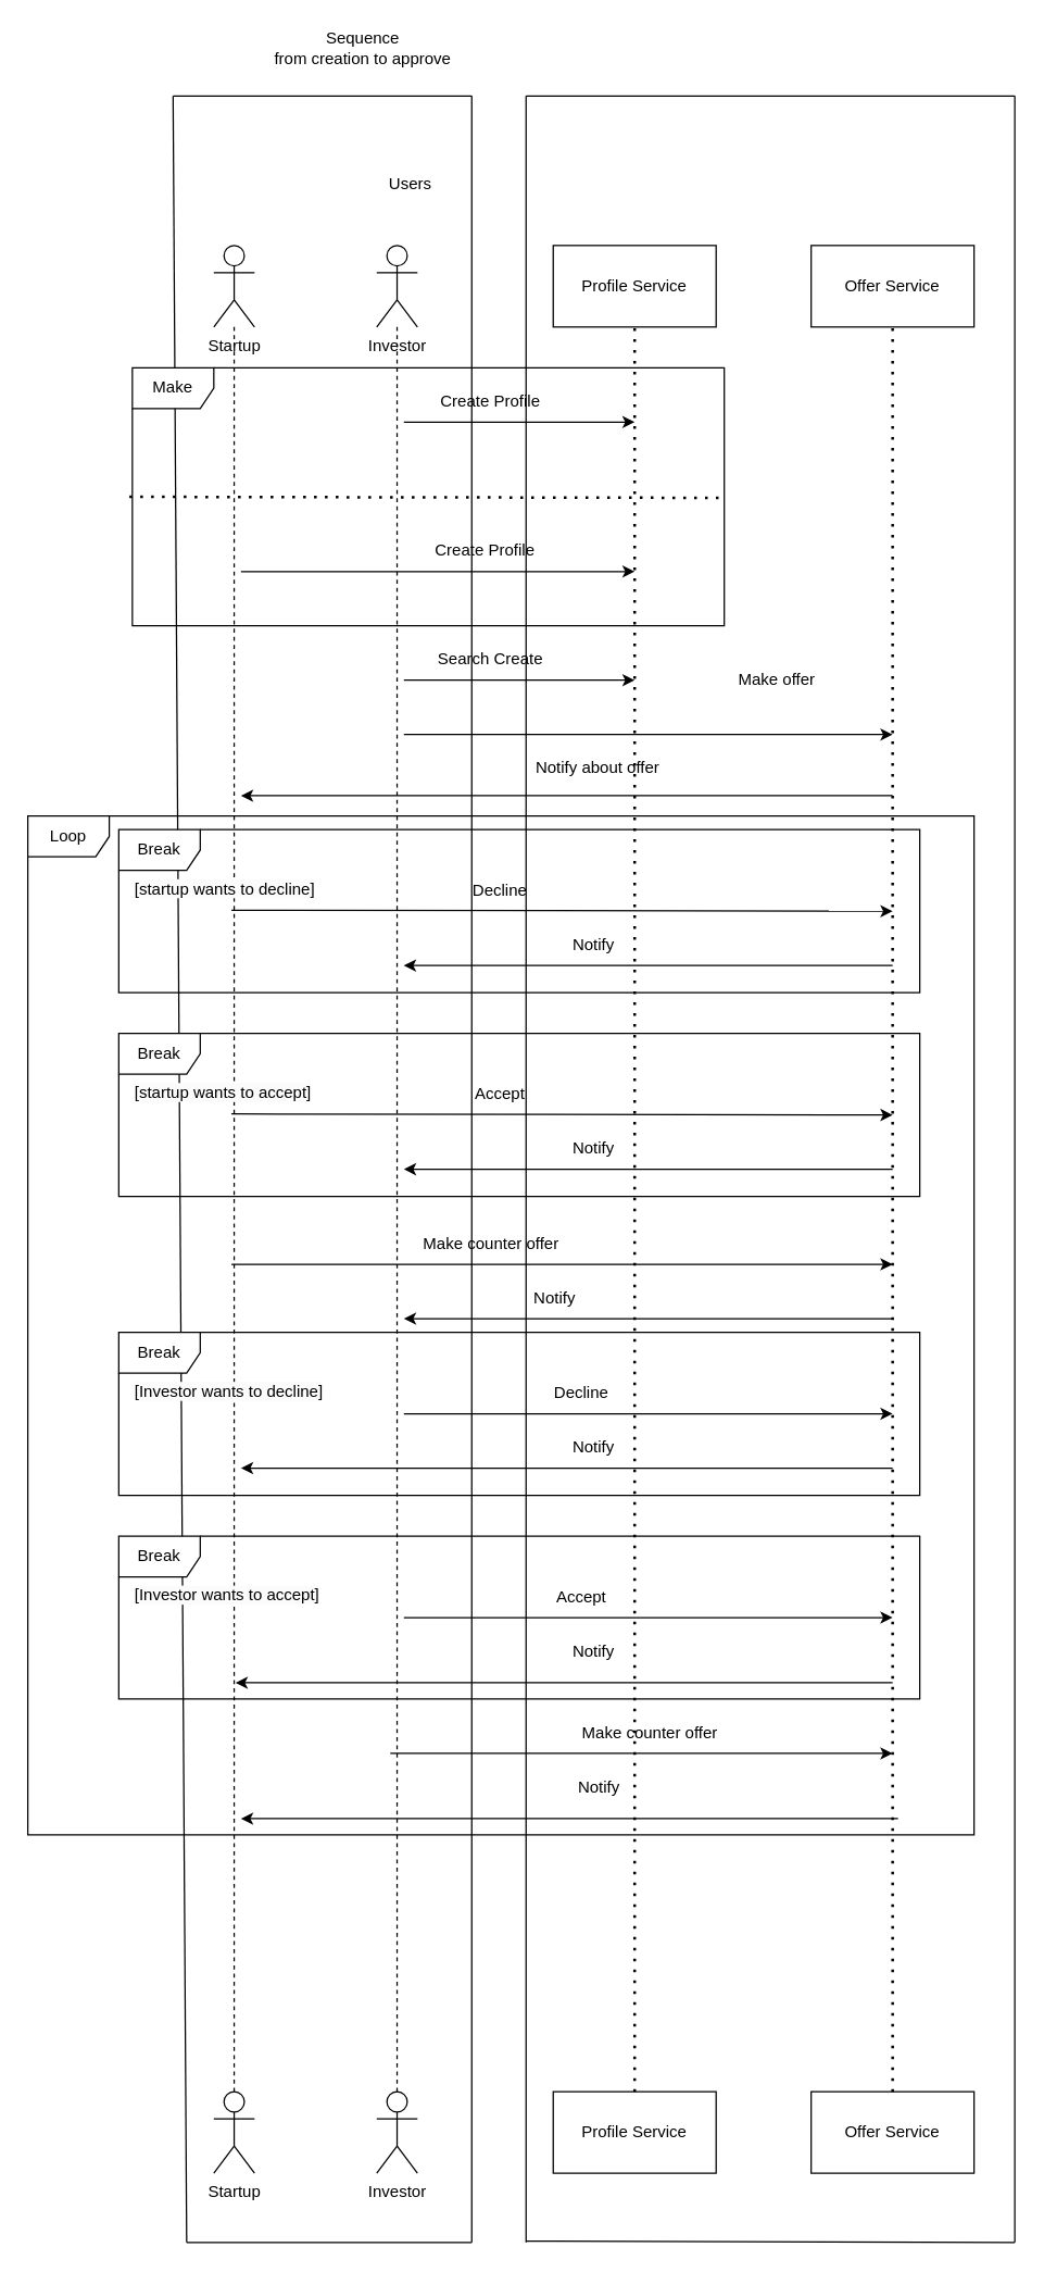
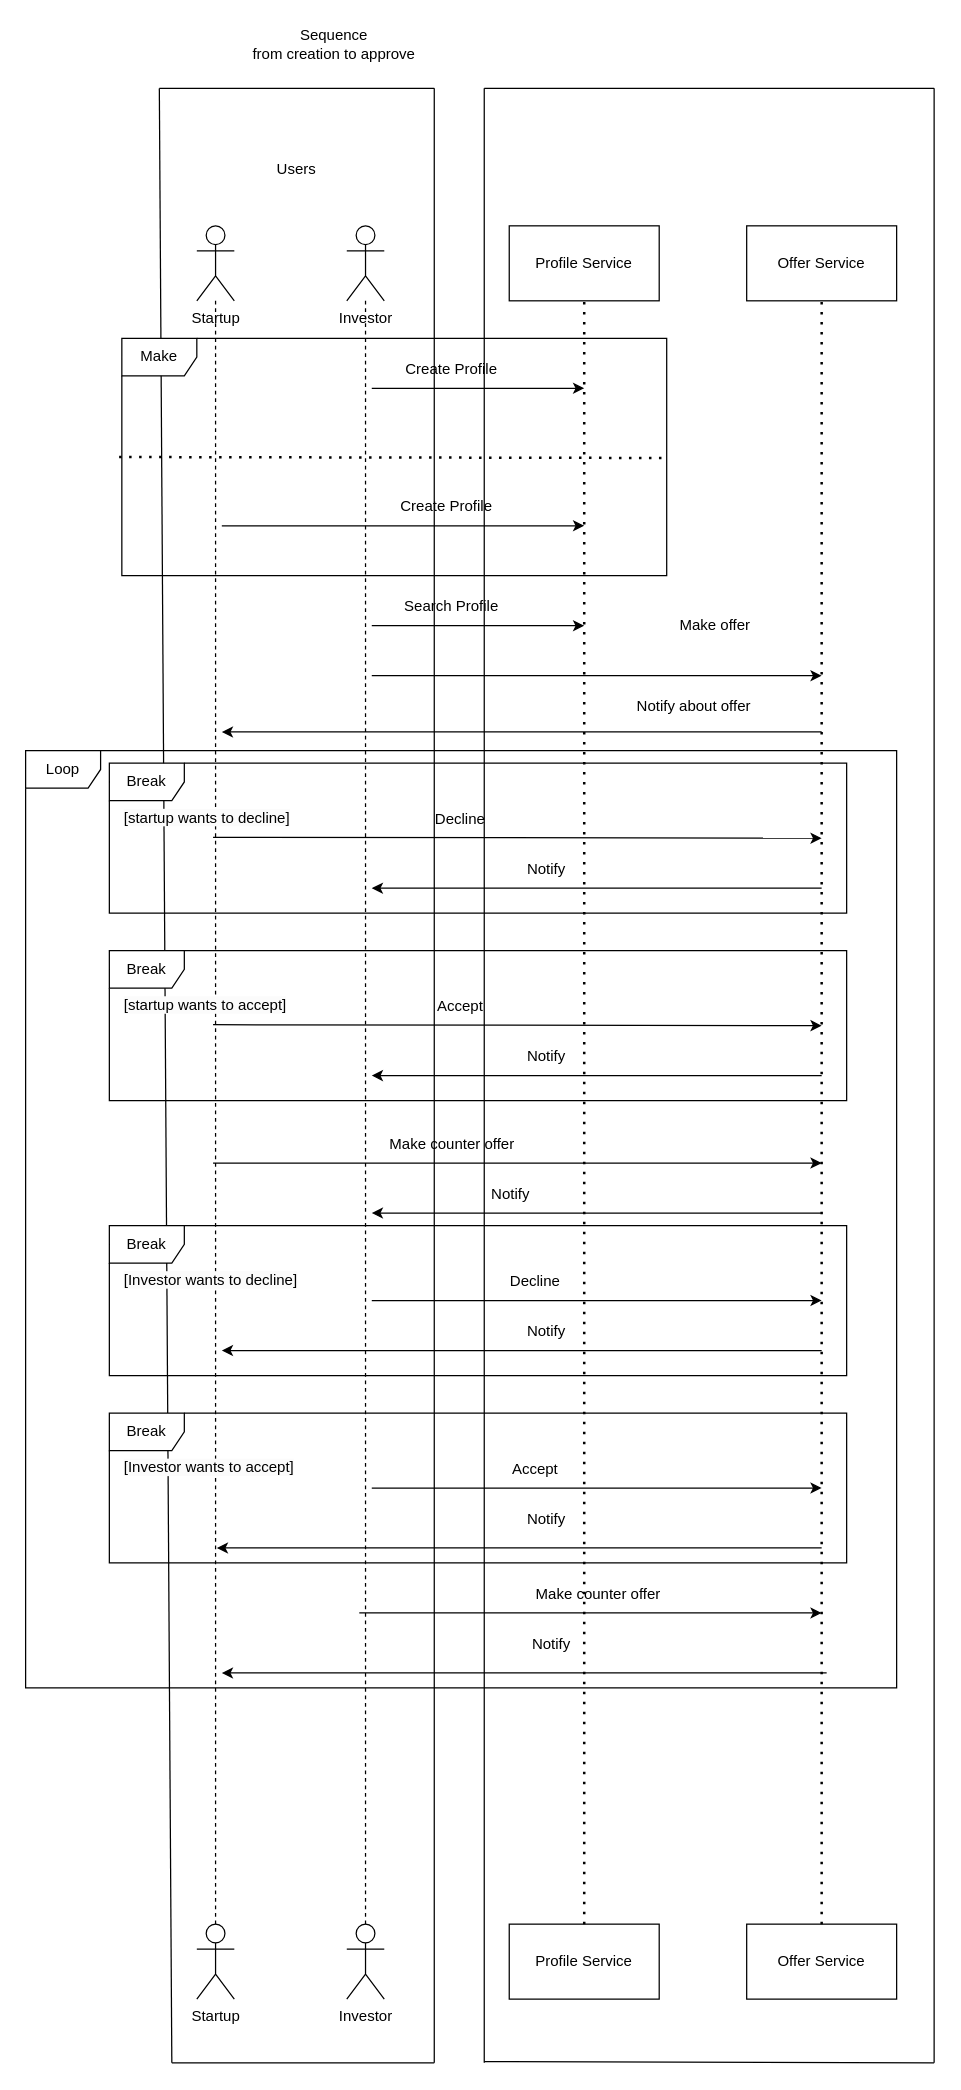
  <mxCell id="0" />
  <mxCell id="1" parent="0" />
  <mxCell id="2" value="Startup" style="shape=umlActor;verticalLabelPosition=bottom;verticalAlign=top;html=1;outlineConnect=0;" vertex="1" parent="1"><mxGeometry x="157" y="180" width="30" height="60" as="geometry" /></mxCell>
  <mxCell id="3" value="Investor" style="shape=umlActor;verticalLabelPosition=bottom;verticalAlign=top;html=1;outlineConnect=0;" vertex="1" parent="1"><mxGeometry x="277" y="180" width="30" height="60" as="geometry" /></mxCell>
- <mxCell id="4" value="Users" style="text;html=1;strokeColor=none;fillColor=none;align=center;verticalAlign=middle;whiteSpace=wrap;rounded=0;" vertex="1" parent="1"><mxGeometry x="272" y="120" width="60" height="30" as="geometry" /></mxCell>
+ <mxCell id="4" value="Users" style="text;html=1;strokeColor=none;fillColor=none;align=center;verticalAlign=middle;whiteSpace=wrap;rounded=0;" vertex="1" parent="1"><mxGeometry x="207" y="120" width="60" height="30" as="geometry" /></mxCell>
  <mxCell id="5" value="Profile Service" style="rounded=0;whiteSpace=wrap;html=1;" vertex="1" parent="1"><mxGeometry x="407" y="180" width="120" height="60" as="geometry" /></mxCell>
  <mxCell id="6" value="Offer Service" style="rounded=0;whiteSpace=wrap;html=1;" vertex="1" parent="1"><mxGeometry x="597" y="180" width="120" height="60" as="geometry" /></mxCell>
  <mxCell id="7" value="Startup" style="shape=umlActor;verticalLabelPosition=bottom;verticalAlign=top;html=1;outlineConnect=0;" vertex="1" parent="1"><mxGeometry x="157" y="1539" width="30" height="60" as="geometry" /></mxCell>
  <mxCell id="8" value="Investor" style="shape=umlActor;verticalLabelPosition=bottom;verticalAlign=top;html=1;outlineConnect=0;" vertex="1" parent="1"><mxGeometry x="277" y="1539" width="30" height="60" as="geometry" /></mxCell>
  <mxCell id="9" value="Profile Service" style="rounded=0;whiteSpace=wrap;html=1;" vertex="1" parent="1"><mxGeometry x="407" y="1539" width="120" height="60" as="geometry" /></mxCell>
  <mxCell id="10" value="Offer Service" style="rounded=0;whiteSpace=wrap;html=1;" vertex="1" parent="1"><mxGeometry x="597" y="1539" width="120" height="60" as="geometry" /></mxCell>
  <mxCell id="11" value="" style="endArrow=none;dashed=1;html=1;dashPattern=1 3;strokeWidth=2;rounded=0;entryX=0.5;entryY=1;entryDx=0;entryDy=0;exitX=0.5;exitY=0;exitDx=0;exitDy=0;" edge="1" parent="1" source="10" target="6"><mxGeometry width="50" height="50" relative="1" as="geometry"><mxPoint x="797" y="630" as="sourcePoint" /><mxPoint x="677" y="300" as="targetPoint" /></mxGeometry></mxCell>
  <mxCell id="12" value="" style="endArrow=none;dashed=1;html=1;dashPattern=1 3;strokeWidth=2;rounded=0;exitX=0.5;exitY=0;exitDx=0;exitDy=0;entryX=0.5;entryY=1;entryDx=0;entryDy=0;" edge="1" parent="1" source="9" target="5"><mxGeometry width="50" height="50" relative="1" as="geometry"><mxPoint x="747" y="620" as="sourcePoint" /><mxPoint x="797" y="570" as="targetPoint" /></mxGeometry></mxCell>
  <mxCell id="13" value="" style="endArrow=none;dashed=1;html=1;rounded=0;exitX=0.5;exitY=0;exitDx=0;exitDy=0;exitPerimeter=0;" edge="1" parent="1" source="7" target="2"><mxGeometry width="50" height="50" relative="1" as="geometry"><mxPoint x="747" y="620" as="sourcePoint" /><mxPoint x="797" y="570" as="targetPoint" /></mxGeometry></mxCell>
  <mxCell id="14" value="" style="endArrow=none;dashed=1;html=1;rounded=0;exitX=0.5;exitY=0;exitDx=0;exitDy=0;exitPerimeter=0;" edge="1" parent="1" source="8" target="3"><mxGeometry width="50" height="50" relative="1" as="geometry"><mxPoint x="327" y="850" as="sourcePoint" /><mxPoint x="797" y="570" as="targetPoint" /></mxGeometry></mxCell>
  <mxCell id="15" value="" style="endArrow=none;html=1;rounded=0;" edge="1" parent="1"><mxGeometry width="50" height="50" relative="1" as="geometry"><mxPoint x="387" y="1650" as="sourcePoint" /><mxPoint x="387" as="targetPoint" y="70" /></mxGeometry></mxCell>
  <mxCell id="16" value="" style="endArrow=none;html=1;rounded=0;" edge="1" parent="1"><mxGeometry width="50" height="50" relative="1" as="geometry"><mxPoint x="347" y="1650" as="sourcePoint" /><mxPoint x="347" as="targetPoint" y="70" /></mxGeometry></mxCell>
  <mxCell id="17" value="" style="endArrow=none;html=1;rounded=0;" edge="1" parent="1"><mxGeometry width="50" height="50" relative="1" as="geometry"><mxPoint x="387" as="sourcePoint" y="70" /><mxPoint x="747" as="targetPoint" y="70" /></mxGeometry></mxCell>
  <mxCell id="18" value="" style="endArrow=none;html=1;rounded=0;" edge="1" parent="1"><mxGeometry width="50" height="50" relative="1" as="geometry"><mxPoint x="747" as="sourcePoint" y="70" /><mxPoint x="747" y="1650" as="targetPoint" /></mxGeometry></mxCell>
  <mxCell id="19" value="" style="endArrow=none;html=1;rounded=0;" edge="1" parent="1"><mxGeometry width="50" height="50" relative="1" as="geometry"><mxPoint x="387" y="1649" as="sourcePoint" /><mxPoint x="747" y="1650" as="targetPoint" /></mxGeometry></mxCell>
  <mxCell id="20" value="" style="endArrow=none;html=1;rounded=0;" edge="1" parent="1"><mxGeometry width="50" height="50" relative="1" as="geometry"><mxPoint x="137" y="1650" as="sourcePoint" /><mxPoint x="127" as="targetPoint" y="70" /></mxGeometry></mxCell>
  <mxCell id="21" value="" style="endArrow=none;html=1;rounded=0;" edge="1" parent="1"><mxGeometry width="50" height="50" relative="1" as="geometry"><mxPoint x="127" as="sourcePoint" y="70" /><mxPoint x="347" as="targetPoint" y="70" /></mxGeometry></mxCell>
  <mxCell id="22" value="" style="endArrow=none;html=1;rounded=0;" edge="1" parent="1"><mxGeometry width="50" height="50" relative="1" as="geometry"><mxPoint x="137" y="1650" as="sourcePoint" /><mxPoint x="347" y="1650" as="targetPoint" /></mxGeometry></mxCell>
  <mxCell id="23" value="" style="endArrow=classic;html=1;rounded=0;" edge="1" parent="1"><mxGeometry width="50" height="50" relative="1" as="geometry"><mxPoint x="297" y="310" as="sourcePoint" /><mxPoint x="467" y="310" as="targetPoint" /></mxGeometry></mxCell>
  <mxCell id="24" value="Create Profile" style="text;html=1;strokeColor=none;fillColor=none;align=center;verticalAlign=middle;whiteSpace=wrap;rounded=0;" vertex="1" parent="1"><mxGeometry x="311" y="280" width="100" height="30" as="geometry" /></mxCell>
  <mxCell id="25" value="Make" style="shape=umlFrame;whiteSpace=wrap;html=1;pointerEvents=0;" vertex="1" parent="1"><mxGeometry x="97" y="270" width="436" height="190" as="geometry" /></mxCell>
  <mxCell id="26" value="" style="endArrow=none;dashed=1;html=1;dashPattern=1 3;strokeWidth=2;rounded=0;exitX=-0.005;exitY=0.5;exitDx=0;exitDy=0;exitPerimeter=0;entryX=0.998;entryY=0.504;entryDx=0;entryDy=0;entryPerimeter=0;" edge="1" parent="1" source="25" target="25"><mxGeometry width="50" height="50" relative="1" as="geometry"><mxPoint x="457" y="270" as="sourcePoint" /><mxPoint x="507" y="220" as="targetPoint" /></mxGeometry></mxCell>
  <mxCell id="27" value="" style="endArrow=classic;html=1;rounded=0;" edge="1" parent="1"><mxGeometry width="50" height="50" relative="1" as="geometry"><mxPoint x="177" y="420" as="sourcePoint" /><mxPoint x="467" y="420" as="targetPoint" /></mxGeometry></mxCell>
  <mxCell id="28" value="Create Profile" style="text;html=1;strokeColor=none;fillColor=none;align=center;verticalAlign=middle;whiteSpace=wrap;rounded=0;" vertex="1" parent="1"><mxGeometry x="307" y="390" width="100" height="30" as="geometry" /></mxCell>
  <mxCell id="29" value="" style="endArrow=classic;html=1;rounded=0;" edge="1" parent="1"><mxGeometry width="50" height="50" relative="1" as="geometry"><mxPoint x="297" y="500" as="sourcePoint" /><mxPoint x="467" y="500" as="targetPoint" /></mxGeometry></mxCell>
- <mxCell id="30" value="Search Create" style="text;html=1;strokeColor=none;fillColor=none;align=center;verticalAlign=middle;whiteSpace=wrap;rounded=0;" vertex="1" parent="1"><mxGeometry x="311" y="470" width="100" height="30" as="geometry" /></mxCell>
+ <mxCell id="30" value="Search Profile" style="text;html=1;strokeColor=none;fillColor=none;align=center;verticalAlign=middle;whiteSpace=wrap;rounded=0;" vertex="1" parent="1"><mxGeometry x="311" y="470" width="100" height="30" as="geometry" /></mxCell>
  <mxCell id="31" value="" style="endArrow=classic;html=1;rounded=0;" edge="1" parent="1"><mxGeometry width="50" height="50" relative="1" as="geometry"><mxPoint x="297" y="540" as="sourcePoint" /><mxPoint x="657" y="540" as="targetPoint" /></mxGeometry></mxCell>
  <mxCell id="32" value="Make offer" style="text;html=1;strokeColor=none;fillColor=none;align=center;verticalAlign=middle;whiteSpace=wrap;rounded=0;" vertex="1" parent="1"><mxGeometry x="522" y="485" width="100" height="30" as="geometry" /></mxCell>
  <mxCell id="33" value="" style="endArrow=classic;html=1;rounded=0;" edge="1" parent="1"><mxGeometry width="50" height="50" relative="1" as="geometry"><mxPoint x="657" y="585" as="sourcePoint" /><mxPoint x="177" y="585" as="targetPoint" /></mxGeometry></mxCell>
- <mxCell id="34" value="Notify about offer" style="text;html=1;strokeColor=none;fillColor=none;align=center;verticalAlign=middle;whiteSpace=wrap;rounded=0;" vertex="1" parent="1"><mxGeometry x="362" y="550" width="156" height="30" as="geometry" /></mxCell>
+ <mxCell id="34" value="Notify about offer" style="text;html=1;strokeColor=none;fillColor=none;align=center;verticalAlign=middle;whiteSpace=wrap;rounded=0;" vertex="1" parent="1"><mxGeometry x="477" y="550" width="156" height="30" as="geometry" /></mxCell>
  <mxCell id="35" value="&lt;span style=&quot;color: rgb(0, 0, 0); font-family: Helvetica; font-size: 12px; font-style: normal; font-variant-ligatures: normal; font-variant-caps: normal; font-weight: 400; letter-spacing: normal; orphans: 2; text-align: center; text-indent: 0px; text-transform: none; widows: 2; word-spacing: 0px; -webkit-text-stroke-width: 0px; background-color: rgb(251, 251, 251); text-decoration-thickness: initial; text-decoration-style: initial; text-decoration-color: initial; float: none; display: inline !important;&quot;&gt;[startup wants to decline]&lt;/span&gt;" style="text;whiteSpace=wrap;html=1;" vertex="1" parent="1"><mxGeometry x="97" y="640" width="220" height="40" as="geometry" /></mxCell>
  <mxCell id="36" value="" style="endArrow=classic;html=1;rounded=0;" edge="1" parent="1"><mxGeometry width="50" height="50" relative="1" as="geometry"><mxPoint x="170" y="669.29" as="sourcePoint" /><mxPoint x="657" y="670" as="targetPoint" /></mxGeometry></mxCell>
  <mxCell id="37" value="Decline" style="text;html=1;strokeColor=none;fillColor=none;align=center;verticalAlign=middle;whiteSpace=wrap;rounded=0;" vertex="1" parent="1"><mxGeometry x="338" y="640" width="60" height="30" as="geometry" /></mxCell>
  <mxCell id="38" value="Break" style="shape=umlFrame;whiteSpace=wrap;html=1;pointerEvents=0;" vertex="1" parent="1"><mxGeometry x="87" y="610" width="590" height="120" as="geometry" /></mxCell>
  <mxCell id="39" value="&lt;span style=&quot;color: rgb(0, 0, 0); font-family: Helvetica; font-size: 12px; font-style: normal; font-variant-ligatures: normal; font-variant-caps: normal; font-weight: 400; letter-spacing: normal; orphans: 2; text-align: center; text-indent: 0px; text-transform: none; widows: 2; word-spacing: 0px; -webkit-text-stroke-width: 0px; background-color: rgb(251, 251, 251); text-decoration-thickness: initial; text-decoration-style: initial; text-decoration-color: initial; float: none; display: inline !important;&quot;&gt;[startup wants to accept]&lt;/span&gt;" style="text;whiteSpace=wrap;html=1;" vertex="1" parent="1"><mxGeometry x="97" y="790" width="220" height="40" as="geometry" /></mxCell>
  <mxCell id="40" value="" style="endArrow=classic;html=1;rounded=0;" edge="1" parent="1"><mxGeometry width="50" height="50" relative="1" as="geometry"><mxPoint x="170" y="819.29" as="sourcePoint" /><mxPoint x="657" y="820" as="targetPoint" /></mxGeometry></mxCell>
  <mxCell id="41" value="Accept" style="text;html=1;strokeColor=none;fillColor=none;align=center;verticalAlign=middle;whiteSpace=wrap;rounded=0;" vertex="1" parent="1"><mxGeometry x="338" y="790" width="60" height="30" as="geometry" /></mxCell>
  <mxCell id="42" value="Break" style="shape=umlFrame;whiteSpace=wrap;html=1;pointerEvents=0;" vertex="1" parent="1"><mxGeometry x="87" y="760" width="590" height="120" as="geometry" /></mxCell>
  <mxCell id="43" value="" style="endArrow=classic;html=1;rounded=0;" edge="1" parent="1"><mxGeometry width="50" height="50" relative="1" as="geometry"><mxPoint x="170" y="930" as="sourcePoint" /><mxPoint x="657" y="930" as="targetPoint" /></mxGeometry></mxCell>
  <mxCell id="44" value="Make counter offer" style="text;html=1;strokeColor=none;fillColor=none;align=center;verticalAlign=middle;whiteSpace=wrap;rounded=0;" vertex="1" parent="1"><mxGeometry x="301.5" y="900" width="119" height="30" as="geometry" /></mxCell>
  <mxCell id="45" value="" style="endArrow=classic;html=1;rounded=0;" edge="1" parent="1"><mxGeometry width="50" height="50" relative="1" as="geometry"><mxPoint x="657" y="860" as="sourcePoint" /><mxPoint x="297" y="860" as="targetPoint" /></mxGeometry></mxCell>
  <mxCell id="46" value="Notify" style="text;html=1;strokeColor=none;fillColor=none;align=center;verticalAlign=middle;whiteSpace=wrap;rounded=0;" vertex="1" parent="1"><mxGeometry x="407" y="830" width="60" height="30" as="geometry" /></mxCell>
  <mxCell id="47" value="" style="endArrow=classic;html=1;rounded=0;" edge="1" parent="1"><mxGeometry width="50" height="50" relative="1" as="geometry"><mxPoint x="657" y="710" as="sourcePoint" /><mxPoint x="297" y="710" as="targetPoint" /></mxGeometry></mxCell>
  <mxCell id="48" value="Notify" style="text;html=1;strokeColor=none;fillColor=none;align=center;verticalAlign=middle;whiteSpace=wrap;rounded=0;" vertex="1" parent="1"><mxGeometry x="407" y="680" width="60" height="30" as="geometry" /></mxCell>
  <mxCell id="49" value="" style="endArrow=classic;html=1;rounded=0;" edge="1" parent="1"><mxGeometry width="50" height="50" relative="1" as="geometry"><mxPoint x="657" y="970" as="sourcePoint" /><mxPoint x="297" y="970" as="targetPoint" /></mxGeometry></mxCell>
  <mxCell id="50" value="Notify" style="text;strokeColor=none;fillColor=none;align=left;verticalAlign=middle;spacingLeft=4;spacingRight=4;overflow=hidden;points=[[0,0.5],[1,0.5]];portConstraint=eastwest;rotatable=0;whiteSpace=wrap;html=1;" vertex="1" parent="1"><mxGeometry x="387" y="940" width="80" height="30" as="geometry" /></mxCell>
  <mxCell id="51" value="&lt;span style=&quot;color: rgb(0, 0, 0); font-family: Helvetica; font-size: 12px; font-style: normal; font-variant-ligatures: normal; font-variant-caps: normal; font-weight: 400; letter-spacing: normal; orphans: 2; text-align: center; text-indent: 0px; text-transform: none; widows: 2; word-spacing: 0px; -webkit-text-stroke-width: 0px; background-color: rgb(251, 251, 251); text-decoration-thickness: initial; text-decoration-style: initial; text-decoration-color: initial; float: none; display: inline !important;&quot;&gt;[Investor wants to decline]&lt;/span&gt;" style="text;whiteSpace=wrap;html=1;" vertex="1" parent="1"><mxGeometry x="97" y="1010" width="220" height="40" as="geometry" /></mxCell>
  <mxCell id="52" value="" style="endArrow=classic;html=1;rounded=0;" edge="1" parent="1"><mxGeometry width="50" height="50" relative="1" as="geometry"><mxPoint x="297" y="1040" as="sourcePoint" /><mxPoint x="657" y="1040" as="targetPoint" /></mxGeometry></mxCell>
  <mxCell id="53" value="Decline" style="text;html=1;strokeColor=none;fillColor=none;align=center;verticalAlign=middle;whiteSpace=wrap;rounded=0;" vertex="1" parent="1"><mxGeometry x="398" y="1010" width="60" height="30" as="geometry" /></mxCell>
  <mxCell id="54" value="Break" style="shape=umlFrame;whiteSpace=wrap;html=1;pointerEvents=0;" vertex="1" parent="1"><mxGeometry x="87" y="980" width="590" height="120" as="geometry" /></mxCell>
  <mxCell id="55" value="&lt;span style=&quot;color: rgb(0, 0, 0); font-family: Helvetica; font-size: 12px; font-style: normal; font-variant-ligatures: normal; font-variant-caps: normal; font-weight: 400; letter-spacing: normal; orphans: 2; text-align: center; text-indent: 0px; text-transform: none; widows: 2; word-spacing: 0px; -webkit-text-stroke-width: 0px; background-color: rgb(251, 251, 251); text-decoration-thickness: initial; text-decoration-style: initial; text-decoration-color: initial; float: none; display: inline !important;&quot;&gt;[Investor wants to accept]&lt;/span&gt;" style="text;whiteSpace=wrap;html=1;" vertex="1" parent="1"><mxGeometry x="97" y="1160" width="220" height="40" as="geometry" /></mxCell>
  <mxCell id="56" value="" style="endArrow=classic;html=1;rounded=0;" edge="1" parent="1"><mxGeometry width="50" height="50" relative="1" as="geometry"><mxPoint x="297" y="1190" as="sourcePoint" /><mxPoint x="657" y="1190" as="targetPoint" /></mxGeometry></mxCell>
  <mxCell id="57" value="Accept" style="text;html=1;strokeColor=none;fillColor=none;align=center;verticalAlign=middle;whiteSpace=wrap;rounded=0;" vertex="1" parent="1"><mxGeometry x="398" y="1160" width="60" height="30" as="geometry" /></mxCell>
  <mxCell id="58" value="Break" style="shape=umlFrame;whiteSpace=wrap;html=1;pointerEvents=0;" vertex="1" parent="1"><mxGeometry x="87" y="1130" width="590" height="120" as="geometry" /></mxCell>
  <mxCell id="59" value="" style="endArrow=classic;html=1;rounded=0;" edge="1" parent="1"><mxGeometry width="50" height="50" relative="1" as="geometry"><mxPoint x="657" y="1238" as="sourcePoint" /><mxPoint x="173" y="1238" as="targetPoint" /></mxGeometry></mxCell>
  <mxCell id="60" value="Notify" style="text;html=1;strokeColor=none;fillColor=none;align=center;verticalAlign=middle;whiteSpace=wrap;rounded=0;" vertex="1" parent="1"><mxGeometry x="407" y="1200" width="60" height="30" as="geometry" /></mxCell>
  <mxCell id="61" value="" style="endArrow=classic;html=1;rounded=0;" edge="1" parent="1"><mxGeometry width="50" height="50" relative="1" as="geometry"><mxPoint x="657" y="1080" as="sourcePoint" /><mxPoint x="177" y="1080" as="targetPoint" /></mxGeometry></mxCell>
  <mxCell id="62" value="Notify" style="text;html=1;strokeColor=none;fillColor=none;align=center;verticalAlign=middle;whiteSpace=wrap;rounded=0;" vertex="1" parent="1"><mxGeometry x="407" y="1050" width="60" height="30" as="geometry" /></mxCell>
  <mxCell id="63" value="" style="endArrow=classic;html=1;rounded=0;" edge="1" parent="1"><mxGeometry width="50" height="50" relative="1" as="geometry"><mxPoint x="287" y="1290" as="sourcePoint" /><mxPoint x="657" y="1290" as="targetPoint" /></mxGeometry></mxCell>
  <mxCell id="64" value="Make counter offer" style="text;html=1;strokeColor=none;fillColor=none;align=center;verticalAlign=middle;whiteSpace=wrap;rounded=0;" vertex="1" parent="1"><mxGeometry x="418.5" y="1260" width="119" height="30" as="geometry" /></mxCell>
  <mxCell id="65" value="" style="endArrow=classic;html=1;rounded=0;" edge="1" parent="1"><mxGeometry width="50" height="50" relative="1" as="geometry"><mxPoint x="661" y="1338" as="sourcePoint" /><mxPoint x="177" y="1338" as="targetPoint" /></mxGeometry></mxCell>
  <mxCell id="66" value="Notify" style="text;html=1;strokeColor=none;fillColor=none;align=center;verticalAlign=middle;whiteSpace=wrap;rounded=0;" vertex="1" parent="1"><mxGeometry x="411" y="1300" width="60" height="30" as="geometry" /></mxCell>
  <mxCell id="67" value="Loop" style="shape=umlFrame;whiteSpace=wrap;html=1;pointerEvents=0;" vertex="1" parent="1"><mxGeometry x="20" y="600" width="697" height="750" as="geometry" /></mxCell>
  <mxCell id="68" value="Sequence &lt;br&gt;from creation to approve" style="text;html=1;strokeColor=none;fillColor=none;align=center;verticalAlign=middle;whiteSpace=wrap;rounded=0;" vertex="1" parent="1"><mxGeometry x="152" y="20" width="230" height="30" as="geometry" /></mxCell>
